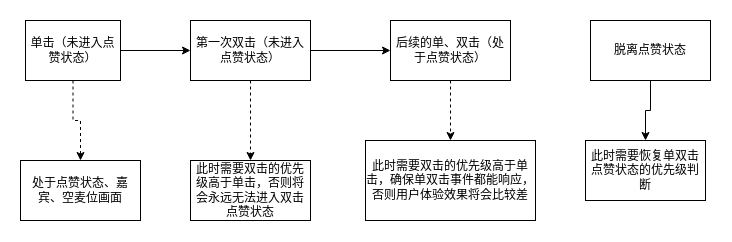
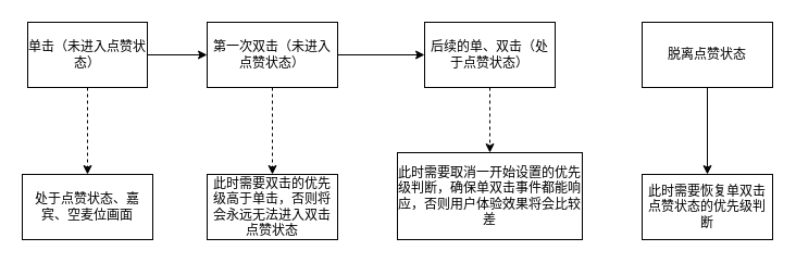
  <mxCell id="0" />
  <mxCell id="1" parent="0" />
  <mxCell id="2" value="" style="edgeStyle=orthogonalEdgeStyle;rounded=0;orthogonalLoop=1;jettySize=auto;html=1;dashed=1;" edge="1" parent="1" source="4" target="11"><mxGeometry x="10" y="10" relative="1" as="geometry" /></mxCell>
  <mxCell id="3" value="" style="edgeStyle=orthogonalEdgeStyle;rounded=0;orthogonalLoop=1;jettySize=auto;html=1;" edge="1" parent="1" source="4" target="6"><mxGeometry x="10" y="10" relative="1" as="geometry" /></mxCell>
  <mxCell id="4" value="第一次双击（未进入点赞状态）" style="rounded=0;whiteSpace=wrap;html=1;" diagramCategory="general" diagramName="Rectangle" vertex="1" parent="1"><mxGeometry x="190" y="20" width="120" height="60" as="geometry" /></mxCell>
  <mxCell id="5" value="" style="edgeStyle=orthogonalEdgeStyle;rounded=0;orthogonalLoop=1;jettySize=auto;html=1;dashed=1;" edge="1" parent="1" source="6" target="10"><mxGeometry x="10" y="10" relative="1" as="geometry" /></mxCell>
  <mxCell id="6" value="后续的单、双击（处于点赞状态）" style="rounded=0;whiteSpace=wrap;html=1;" diagramCategory="general" diagramName="Rectangle" vertex="1" parent="1"><mxGeometry x="390" y="20" width="120" height="60" as="geometry" /></mxCell>
  <mxCell id="7" value="" style="edgeStyle=orthogonalEdgeStyle;rounded=0;orthogonalLoop=1;jettySize=auto;html=1;dashed=0;" edge="1" parent="1" source="8" target="9"><mxGeometry x="10" y="10" relative="1" as="geometry" /></mxCell>
  <mxCell id="8" value="脱离点赞状态" style="rounded=0;whiteSpace=wrap;html=1;" diagramCategory="general" diagramName="Rectangle" vertex="1" parent="1"><mxGeometry x="590" y="20" width="120" height="60" as="geometry" /></mxCell>
- <mxCell id="9" value="此时需要恢复单双击点赞状态的优先级判断" style="rounded=0;whiteSpace=wrap;html=1;" diagramCategory="general" diagramName="Rectangle" vertex="1" parent="1"><mxGeometry x="585" y="140" width="120" height="60" as="geometry" /></mxCell>
- <mxCell id="10" value="此时需要双击的优先级高于单击，确保单双击事件都能响应，否则用户体验效果将会比较差" style="rounded=0;whiteSpace=wrap;html=1;" diagramCategory="general" diagramName="Rectangle" vertex="1" parent="1"><mxGeometry x="365" y="140" width="170" height="80" as="geometry" /></mxCell>
+ <mxCell id="9" value="此时需要恢复单双击点赞状态的优先级判断" style="rounded=0;whiteSpace=wrap;html=1;" diagramCategory="general" diagramName="Rectangle" vertex="1" parent="1"><mxGeometry x="590" y="160" width="120" height="60" as="geometry" /></mxCell>
+ <mxCell id="10" value="此时需要取消一开始设置的优先级判断，确保单双击事件都能响应，否则用户体验效果将会比较差" style="rounded=0;whiteSpace=wrap;html=1;" diagramCategory="general" diagramName="Rectangle" vertex="1" parent="1"><mxGeometry x="365" y="140" width="170" height="80" as="geometry" /></mxCell>
  <mxCell id="11" value="此时需要双击的优先级高于单击，否则将会永远无法进入双击点赞状态" style="rounded=0;whiteSpace=wrap;html=1;" diagramCategory="general" diagramName="Rectangle" vertex="1" parent="1"><mxGeometry x="190" y="160" width="120" height="60" as="geometry" /></mxCell>
  <mxCell id="12" value="" style="edgeStyle=orthogonalEdgeStyle;rounded=0;orthogonalLoop=1;jettySize=auto;html=1;dashed=1;" edge="1" parent="1" source="13" target="14"><mxGeometry x="10" y="10" relative="1" as="geometry" /></mxCell>
- <mxCell id="13" value="单击（未进入点赞状态）" style="rounded=0;whiteSpace=wrap;html=1;" diagramCategory="general" diagramName="Rectangle" vertex="1" parent="1"><mxGeometry x="25" y="20" width="95" height="60" as="geometry" /></mxCell>
+ <mxCell id="13" value="单击（未进入点赞状态）" style="rounded=0;whiteSpace=wrap;html=1;" diagramCategory="general" diagramName="Rectangle" vertex="1" parent="1"><mxGeometry x="25" y="20" width="110" height="60" as="geometry" /></mxCell>
  <mxCell id="14" value="处于点赞状态、嘉宾、空麦位画面" style="rounded=0;whiteSpace=wrap;html=1;" diagramCategory="general" diagramName="Rectangle" vertex="1" parent="1"><mxGeometry x="20" y="160" width="120" height="60" as="geometry" /></mxCell>
  <mxCell id="15" value="" style="endArrow=classic;html=1;exitX=1;exitY=0.5;exitDx=0;exitDy=0;entryX=0;entryY=0.5;entryDx=0;entryDy=0;" diagramCategory="general" diagramName="DirectionalConnector" edge="1" parent="1" source="13" target="4"><mxGeometry x="10" y="10" width="50" height="50" relative="1" as="geometry"><mxPoint x="120" y="-20" as="sourcePoint" /><mxPoint x="170" y="-70" as="targetPoint" /></mxGeometry></mxCell>
